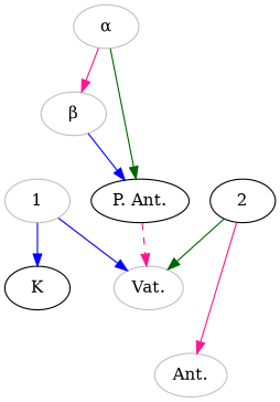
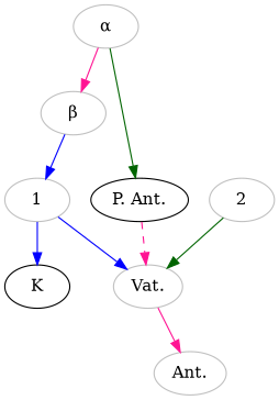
  digraph {
    node [color=grey]
    edge [color=deeppink]
    n1 [label="α"]
    n2 [label="β"]
    n3 [label="P. Ant." color=""]
    1
    n5 [label="Vat."]
    K [color=""]
    n7 [label="Ant."]
-   2 [color=black]
+   2
    n1 -> n2
    n1 -> n3 [color=darkgreen]
-   n2 -> n3 [color=blue]
+   n2 -> 1 [color=blue]
    n3 -> n5 [style=dashed]
    1 -> n5 [color=blue]
    1 -> K [color=blue]
    2 -> n5 [color=darkgreen]
-   2 -> n7
+   n5 -> n7
  }
